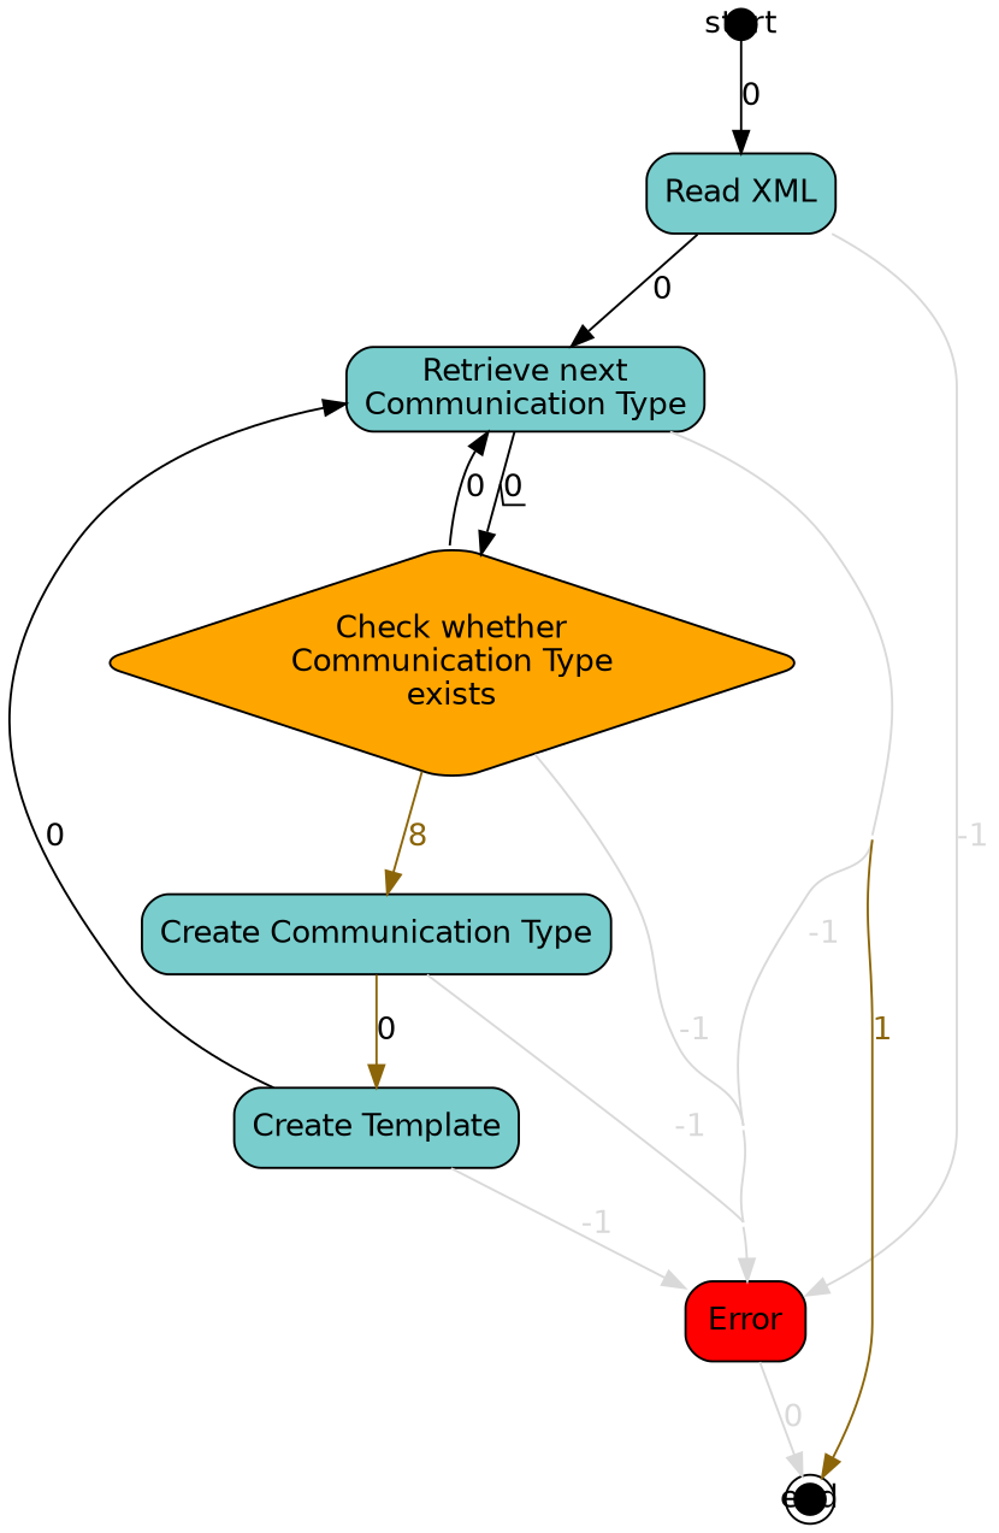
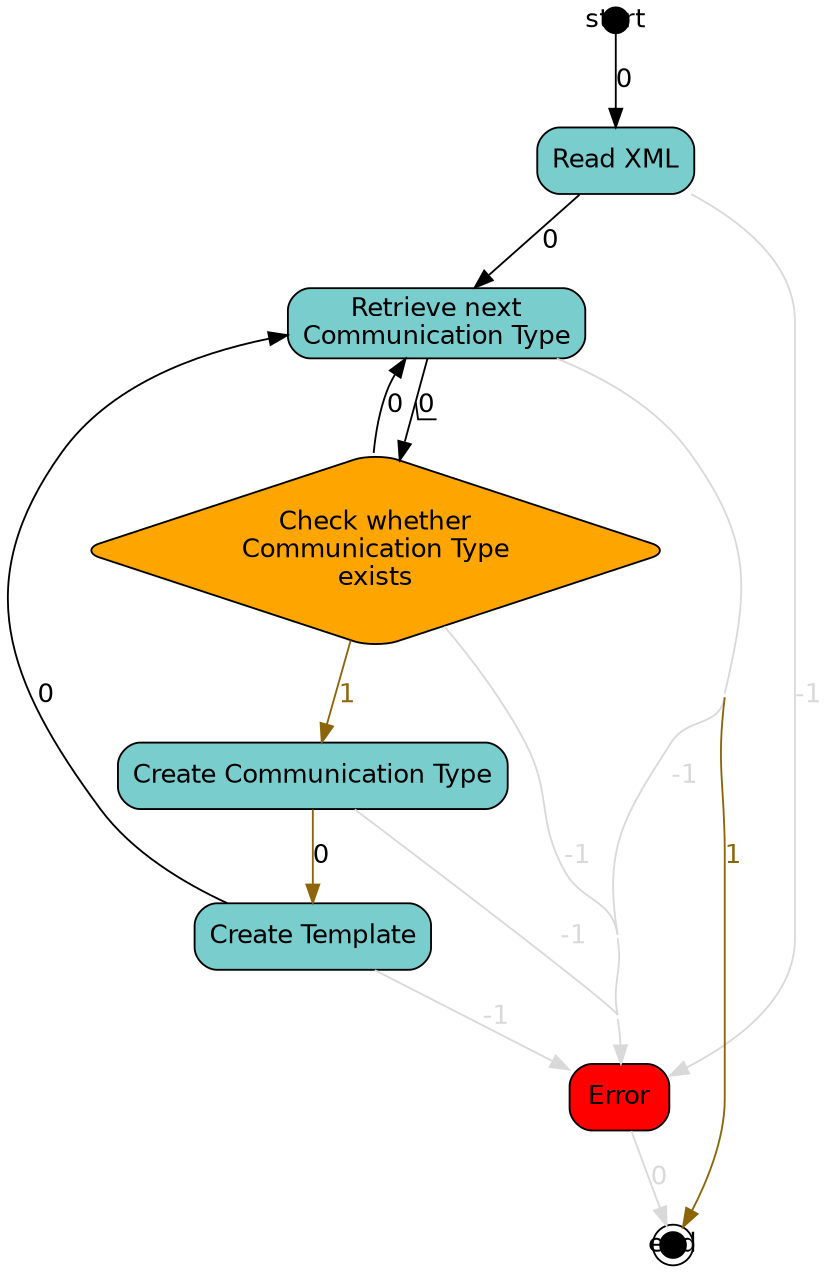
  digraph {
    concentrate=true
    fontname="DejaVu Sans"
    rankdir=TD
    splines=true
    node [fillcolor=darkslategray3 fontname="DejaVu Sans" shape=box style="rounded,filled"]
    edge [fontname="DejaVu Sans" color=gray85]
    start [fillcolor=black fixedsize=true shape=circle width=0.2]
    n2 [label="Read XML"]
    n3 [label="Retrieve next\nCommunication Type"]
    n4 [fillcolor=red label=Error]
    n5 [fillcolor=orange label="Check whether\nCommunication Type\nexists" shape=diamond]
    end [fillcolor=black fixedsize=true shape=doublecircle width=0.2]
    n7 [label="Create Communication Type"]
    n8 [label="Create Template"]
    start -> n2 [label=0 color=""]
    n2 -> n3 [label=0 color=""]
    n2 -> n4 [fontcolor=gray85 label=-1]
    n3 -> n4 [fontcolor=gray85 label=-1]
    n3 -> n5 [decorate=true label=0 color=""]
    n3 -> end [color=darkgoldenrod4 fontcolor=darkgoldenrod4 label=1]
    n4 -> end [fontcolor=gray85 label=0]
    n5 -> n3 [label=0 color=""]
    n5 -> n4 [fontcolor=gray85 label=-1]
-   n5 -> n7 [color=darkgoldenrod4 fontcolor=darkgoldenrod4 label=8]
+   n5 -> n7 [color=darkgoldenrod4 fontcolor=darkgoldenrod4 label=1]
    n7 -> n4 [fontcolor=gray85 label=-1]
    n7 -> n8 [color=darkgoldenrod4 label=0]
    n8 -> n3 [label=0 color=""]
    n8 -> n4 [fontcolor=gray85 label=-1]
  }
